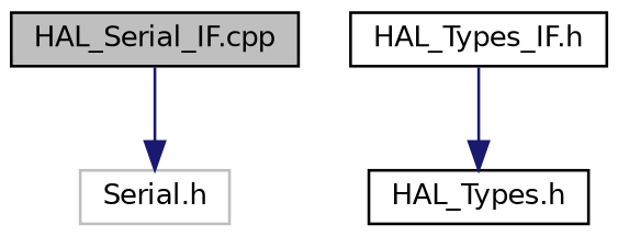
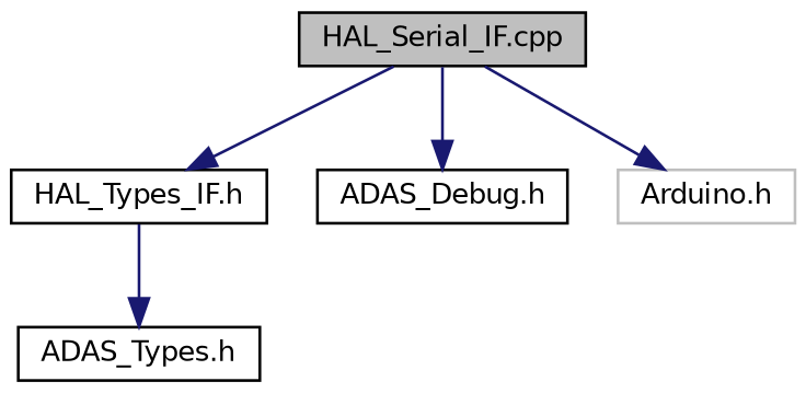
  digraph {
    node [color=black fontname=Helvetica fontsize=10 shape=record]
    edge [color=midnightblue fontname=Helvetica fontsize=10 labelfontname=Helvetica labelfontsize=10 style=solid]
    n1 [fillcolor=grey75 fontcolor=black height=0.2 label="HAL_Serial_IF.cpp" style=filled width=0.4]
    n2 [height=0.2 label="HAL_Types_IF.h" width=0.4]
-   n4 [color=grey75 height=0.2 label="Serial.h" width=0.4]
-   n5 [height=0.2 label="HAL_Types.h" width=0.4]
+   n3 [height=0.2 label="ADAS_Debug.h" width=0.4]
+   n4 [color=grey75 height=0.2 label="Arduino.h" width=0.4]
+   n5 [height=0.2 label="ADAS_Types.h" width=0.4]
+   n1 -> n2
+   n1 -> n3
    n1 -> n4
    n2 -> n5
  }
